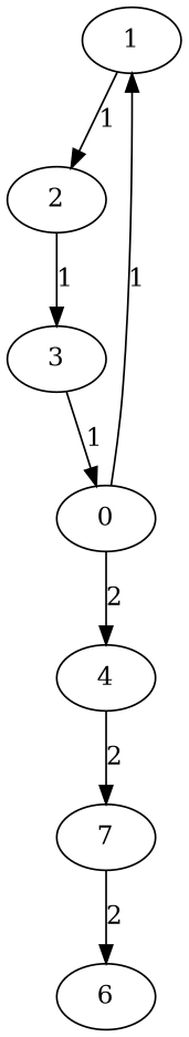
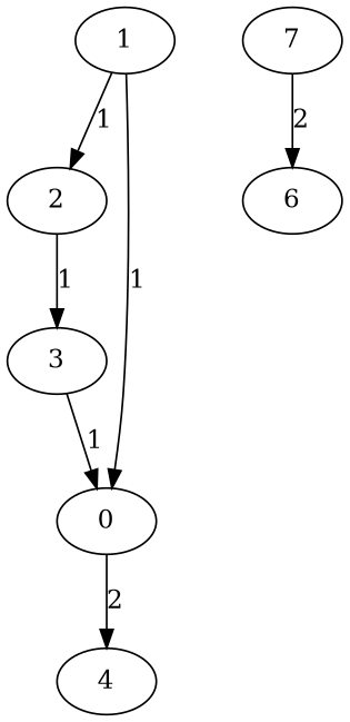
  digraph {
    1
    2
    3
    0
    4
    n6 [label=7]
    6
    1 -> 2 [label=1]
    2 -> 3 [label=1]
    3 -> 0 [label=1]
-   0 -> 1 [label=1]
+   1 -> 0 [label=1]
    0 -> 4 [label=2]
-   4 -> n6 [label=2]
    n6 -> 6 [label=2]
  }
